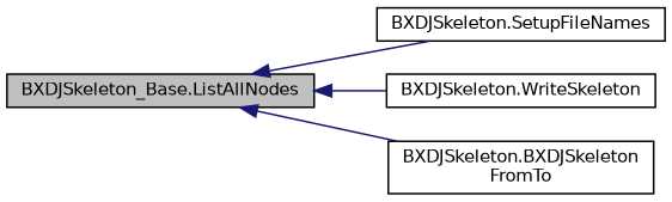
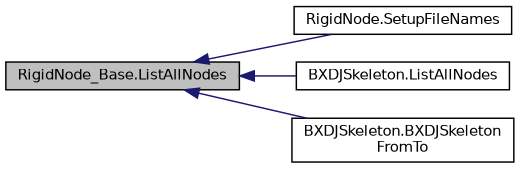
  digraph {
    rankdir=LR
    node [color=black fillcolor=white fontname=Helvetica fontsize=10 shape=record style=filled]
    edge [color=midnightblue dir=back fontname=Helvetica fontsize=10 labelfontname=Helvetica labelfontsize=10 style=solid]
-   n1 [fillcolor=grey75 fontcolor=black height=0.2 label="BXDJSkeleton_Base.ListAllNodes" width=0.4]
-   n2 [height=0.2 label="BXDJSkeleton.SetupFileNames" width=0.4]
-   n3 [height=0.2 label="BXDJSkeleton.WriteSkeleton" width=0.4]
+   n1 [fillcolor=grey75 fontcolor=black height=0.2 label="RigidNode_Base.ListAllNodes" width=0.4]
+   n2 [height=0.2 label="RigidNode.SetupFileNames" width=0.4]
+   n3 [height=0.2 label="BXDJSkeleton.ListAllNodes" width=0.4]
    n4 [height=0.2 label="BXDJSkeleton.BXDJSkeleton\lFromTo" width=0.4]
    n1 -> n2
    n1 -> n3
    n1 -> n4
  }
